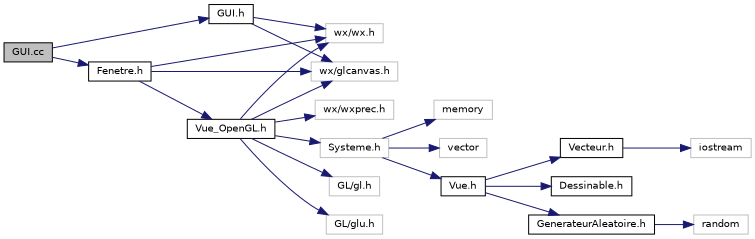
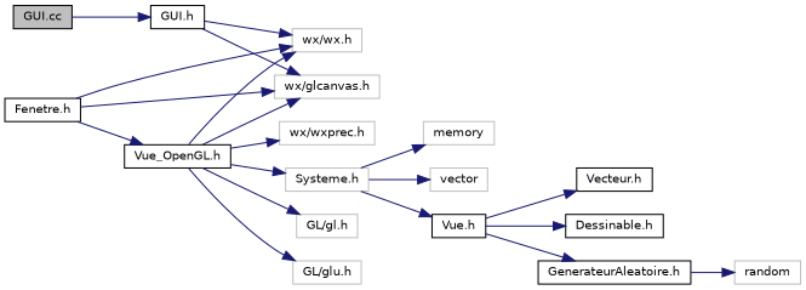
  digraph {
    rankdir=LR
    node [color=grey75 fillcolor=white fontname=Helvetica fontsize=10 shape=record style=filled]
    edge [color=midnightblue fontname=Helvetica fontsize=10 labelfontname=Helvetica labelfontsize=10 style=solid]
    n1 [color=black fillcolor=grey75 fontcolor=black height=0.2 label="GUI.cc" width=0.4]
    n2 [color=black height=0.2 label="GUI.h" width=0.4]
    n3 [color=black height=0.2 label="Fenetre.h" width=0.4]
    n4 [height=0.2 label="wx/wx.h" width=0.4]
    n5 [height=0.2 label="wx/glcanvas.h" width=0.4]
    n6 [color=black height=0.2 label="Vue_OpenGL.h" width=0.4]
    n7 [height=0.2 label="wx/wxprec.h" width=0.4]
    n8 [height=0.2 label="Systeme.h" width=0.4]
    n9 [height=0.2 label="GL/gl.h" width=0.4]
    n10 [height=0.2 label="GL/glu.h" width=0.4]
    n11 [height=0.2 label=memory width=0.4]
    n12 [height=0.2 label=vector width=0.4]
    n13 [color=black height=0.2 label="Vue.h" width=0.4]
    n14 [color=black height=0.2 label="Vecteur.h" width=0.4]
    n15 [color=black height=0.2 label="Dessinable.h" width=0.4]
    n16 [color=black height=0.2 label="GenerateurAleatoire.h" width=0.4]
-   n17 [height=0.2 label=iostream width=0.4]
    n18 [height=0.2 label=random width=0.4]
    n1 -> n2
-   n1 -> n3
    n2 -> n4
    n2 -> n5
    n3 -> n4
    n3 -> n5
    n3 -> n6
    n6 -> n4
    n6 -> n5
    n6 -> n7
    n6 -> n8
    n6 -> n9
    n6 -> n10
    n8 -> n11
    n8 -> n12
    n8 -> n13
    n13 -> n14
    n13 -> n15
    n13 -> n16
-   n14 -> n17
    n16 -> n18
  }
